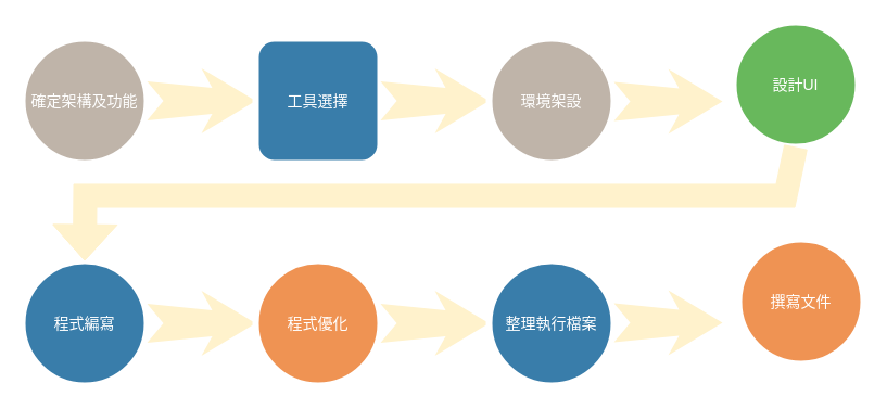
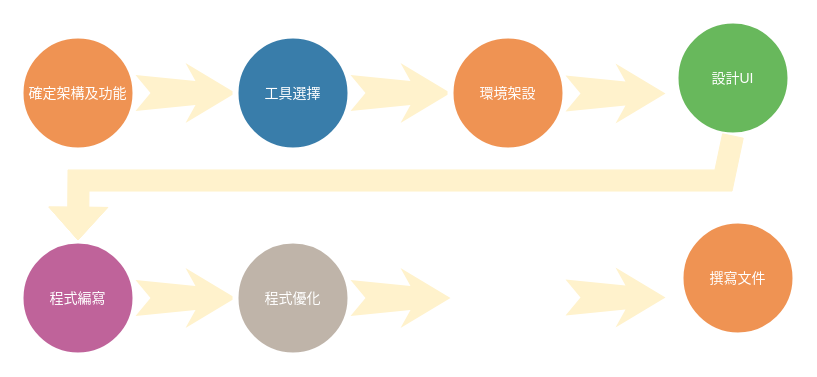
  <mxCell id="0" />
  <mxCell id="1" parent="0" />
- <mxCell id="2" value="確定架構及功能" style="ellipse;whiteSpace=wrap;html=1;rounded=0;shadow=0;strokeWidth=6;fontSize=14;align=center;fillColor=#BFB4A9;strokeColor=#FFFFFF;fontColor=#FFFFFF;" parent="1" vertex="1"><mxGeometry x="20" y="35" width="115" height="115" as="geometry" /></mxCell>
+ <mxCell id="2" value="確定架構及功能" style="ellipse;whiteSpace=wrap;html=1;rounded=0;shadow=0;strokeWidth=6;fontSize=14;align=center;fillColor=#ef9353;strokeColor=#FFFFFF;fontColor=#FFFFFF;" parent="1" vertex="1"><mxGeometry x="20" y="35" width="115" height="115" as="geometry" /></mxCell>
  <mxCell id="3" value="" style="html=1;shadow=0;dashed=0;align=center;verticalAlign=middle;shape=mxgraph.arrows2.stylisedArrow;dy=0.6;dx=40;notch=15;feather=0.4;rounded=0;strokeWidth=1;fontSize=27;strokeColor=none;fillColor=#fff2cc;" parent="1" vertex="1"><mxGeometry x="135" y="62.5" width="100" height="60" as="geometry" /></mxCell>
- <mxCell id="4" value="工具選擇" style="whiteSpace=wrap;html=1;shadow=0;strokeWidth=6;fontSize=14;align=center;fillColor=#397DAA;strokeColor=#FFFFFF;fontColor=#FFFFFF;rounded=1;" parent="1" vertex="1"><mxGeometry x="235" y="35" width="115" height="115" as="geometry" /></mxCell>
+ <mxCell id="4" value="工具選擇" style="ellipse;whiteSpace=wrap;html=1;rounded=0;shadow=0;strokeWidth=6;fontSize=14;align=center;fillColor=#397DAA;strokeColor=#FFFFFF;fontColor=#FFFFFF;" parent="1" vertex="1"><mxGeometry x="235" y="35" width="115" height="115" as="geometry" /></mxCell>
  <mxCell id="5" value="" style="html=1;shadow=0;dashed=0;align=center;verticalAlign=middle;shape=mxgraph.arrows2.stylisedArrow;dy=0.6;dx=40;notch=15;feather=0.4;rounded=0;strokeWidth=1;fontSize=27;strokeColor=none;fillColor=#fff2cc;" parent="1" vertex="1"><mxGeometry x="350" y="62.5" width="100" height="60" as="geometry" /></mxCell>
- <mxCell id="6" value="環境架設" style="ellipse;whiteSpace=wrap;html=1;rounded=0;shadow=0;strokeWidth=6;fontSize=14;align=center;fillColor=#bfb4a9;strokeColor=#FFFFFF;fontColor=#FFFFFF;" parent="1" vertex="1"><mxGeometry x="450" y="35" width="115" height="115" as="geometry" /></mxCell>
+ <mxCell id="6" value="環境架設" style="ellipse;whiteSpace=wrap;html=1;rounded=0;shadow=0;strokeWidth=6;fontSize=14;align=center;fillColor=#EF9353;strokeColor=#FFFFFF;fontColor=#FFFFFF;" parent="1" vertex="1"><mxGeometry x="450" y="35" width="115" height="115" as="geometry" /></mxCell>
  <mxCell id="7" value="" style="html=1;shadow=0;dashed=0;align=center;verticalAlign=middle;shape=mxgraph.arrows2.stylisedArrow;dy=0.6;dx=40;notch=15;feather=0.4;rounded=0;strokeWidth=1;fontSize=27;strokeColor=none;fillColor=#FFF2CC;" parent="1" vertex="1"><mxGeometry x="565" y="63" width="100" height="60" as="geometry" /></mxCell>
  <mxCell id="8" value="設計UI" style="ellipse;whiteSpace=wrap;html=1;rounded=0;shadow=0;strokeWidth=6;fontSize=14;align=center;fillColor=#68B85C;strokeColor=#FFFFFF;fontColor=#FFFFFF;" parent="1" vertex="1"><mxGeometry x="675" y="20" width="115" height="115" as="geometry" /></mxCell>
- <mxCell id="9" value="程式編寫" style="ellipse;whiteSpace=wrap;html=1;rounded=0;shadow=0;strokeWidth=6;fontSize=14;align=center;fillColor=#397daa;strokeColor=#FFFFFF;fontColor=#FFFFFF;" parent="1" vertex="1"><mxGeometry x="20" y="240" width="115" height="115" as="geometry" /></mxCell>
+ <mxCell id="9" value="程式編寫" style="ellipse;whiteSpace=wrap;html=1;rounded=0;shadow=0;strokeWidth=6;fontSize=14;align=center;fillColor=#BF639A;strokeColor=#FFFFFF;fontColor=#FFFFFF;" parent="1" vertex="1"><mxGeometry x="20" y="240" width="115" height="115" as="geometry" /></mxCell>
  <mxCell id="10" value="" style="html=1;shadow=0;dashed=0;align=center;verticalAlign=middle;shape=mxgraph.arrows2.stylisedArrow;dy=0.6;dx=40;notch=15;feather=0.4;rounded=0;strokeWidth=1;fontSize=27;strokeColor=none;fillColor=#fff2cc;" vertex="1" parent="1"><mxGeometry x="135" y="267.5" width="100" height="60" as="geometry" /></mxCell>
- <mxCell id="11" value="程式優化" style="ellipse;whiteSpace=wrap;html=1;rounded=0;shadow=0;strokeWidth=6;fontSize=14;align=center;fillColor=#ef9353;strokeColor=#FFFFFF;fontColor=#FFFFFF;" vertex="1" parent="1"><mxGeometry x="235" y="240" width="115" height="115" as="geometry" /></mxCell>
+ <mxCell id="11" value="程式優化" style="ellipse;whiteSpace=wrap;html=1;rounded=0;shadow=0;strokeWidth=6;fontSize=14;align=center;fillColor=#BFB4A9;strokeColor=#FFFFFF;fontColor=#FFFFFF;" vertex="1" parent="1"><mxGeometry x="235" y="240" width="115" height="115" as="geometry" /></mxCell>
  <mxCell id="12" value="" style="html=1;shadow=0;dashed=0;align=center;verticalAlign=middle;shape=mxgraph.arrows2.stylisedArrow;dy=0.6;dx=40;notch=15;feather=0.4;rounded=0;strokeWidth=1;fontSize=27;strokeColor=none;fillColor=#fff2cc;" vertex="1" parent="1"><mxGeometry x="350" y="267.5" width="100" height="60" as="geometry" /></mxCell>
- <mxCell id="13" value="整理執行檔案" style="ellipse;whiteSpace=wrap;html=1;rounded=0;shadow=0;strokeWidth=6;fontSize=14;align=center;fillColor=#397DAA;strokeColor=#FFFFFF;fontColor=#FFFFFF;" vertex="1" parent="1"><mxGeometry x="450" y="240" width="115" height="115" as="geometry" /></mxCell>
  <mxCell id="14" value="" style="html=1;shadow=0;dashed=0;align=center;verticalAlign=middle;shape=mxgraph.arrows2.stylisedArrow;dy=0.6;dx=40;notch=15;feather=0.4;rounded=0;strokeWidth=1;fontSize=27;strokeColor=none;fillColor=#fff2cc;" vertex="1" parent="1"><mxGeometry x="565" y="267" width="100" height="60" as="geometry" /></mxCell>
  <mxCell id="15" value="撰寫文件" style="ellipse;whiteSpace=wrap;html=1;rounded=0;shadow=0;strokeWidth=6;fontSize=14;align=center;fillColor=#EF9353;strokeColor=#FFFFFF;fontColor=#FFFFFF;" vertex="1" parent="1"><mxGeometry x="680" y="220" width="115" height="115" as="geometry" /></mxCell>
  <mxCell id="16" value="" style="shape=flexArrow;endArrow=classic;html=1;rounded=0;exitX=0.5;exitY=1;exitDx=0;exitDy=0;entryX=0.5;entryY=0;entryDx=0;entryDy=0;strokeColor=#FFF2CC;fillColor=#FFF2CC;endWidth=36.667;endSize=10.589;width=21.111;" edge="1" parent="1" source="8" target="9"><mxGeometry width="50" height="50" relative="1" as="geometry"><mxPoint x="690" y="200" as="sourcePoint" /><mxPoint x="720" y="240" as="targetPoint" /><Array as="points"><mxPoint x="723" y="180" /><mxPoint x="78" y="180" /></Array></mxGeometry></mxCell>
